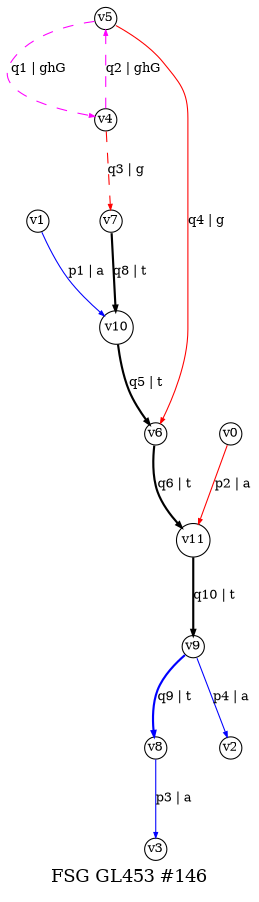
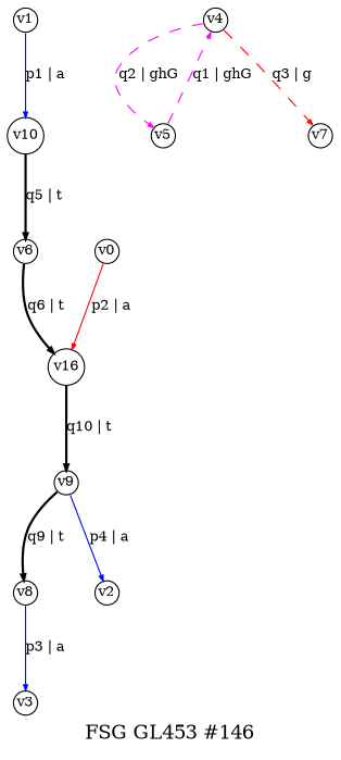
  digraph {
    fontsize=10
    label="FSG GL453 #146"
    noverlap=scale
    node [fontsize=7 margin=0 penwidth=0.6 shape=circle]
    edge [arrowsize=0.3 color=black fontsize=7 penwidth=0.6 style=solid]
    v1 [height=0.01]
    v10 [height=0.01]
    v6 [height=0.01]
-   v11 [height=0.01]
+   v11 [height=0.01 label=v16]
    v0 [height=0.01]
    v9 [height=0.01]
    v8 [height=0.01]
    v2 [height=0.01]
    v3 [height=0.01]
    v7 [height=0.01]
    v5 [height=0.01]
    v4 [height=0.01]
    v1 -> v10 [color=blue label="p1 | a"]
    v10 -> v6 [label="q5 | t" penwidth=1.2]
    v6 -> v11 [label="q6 | t" penwidth=1.2]
    v11 -> v9 [label="q10 | t" penwidth=1.2]
    v0 -> v11 [color=red label="p2 | a"]
-   v9 -> v8 [color=blue label="q9 | t" penwidth=1.2]
+   v9 -> v8 [label="q9 | t" penwidth=1.2]
    v9 -> v2 [color=blue label="p4 | a"]
    v8 -> v3 [color=blue label="p3 | a"]
-   v7 -> v10 [label="q8 | t" penwidth=1.2]
-   v5 -> v6 [color=red label="q4 | g"]
    v5 -> v4 [color=magenta label="q1 | ghG" style=dashed]
    v4 -> v7 [color=red label="q3 | g" style=dashed]
    v4 -> v5 [color=magenta label="q2 | ghG" style=dashed]
  }
